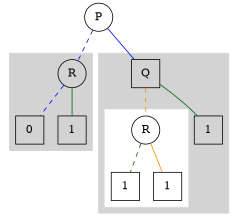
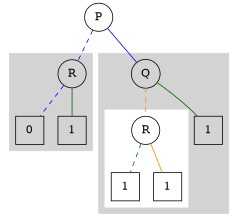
  digraph {
    node [shape=square]
    edge [arrowhead=none color=blue]
    n1 [label=R shape=circle]
    n2 [label=0]
    n3 [label=1]
    n4 [label=R shape=circle]
    n5 [label=1]
    n6 [label=1]
-   n7 [label=Q]
+   n7 [label=Q shape=circle]
    n8 [label=1]
    n9 [label=P shape=circle]
    subgraph cluster_1 {
      color=lightgrey
      style=filled
      n1
      n2
      n3
    }
    subgraph cluster_2 {
      color=lightgrey
      style=filled
      n7
      n8
      subgraph cluster_3 {
        color=white
        style=filled
        n4
        n5
        n6
      }
    }
    n1 -> n2 [style=dashed]
    n1 -> n3 [color=darkgreen]
    n4 -> n5 [color=darkgreen style=dashed]
    n4 -> n6 [color=darkorange]
    n7 -> n4 [color=darkorange style=dashed]
    n7 -> n8 [color=darkgreen]
    n9 -> n1 [style=dashed]
    n9 -> n7
  }
